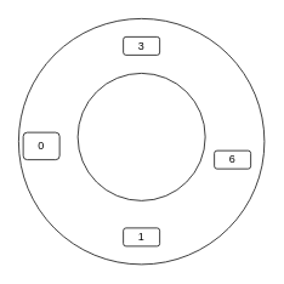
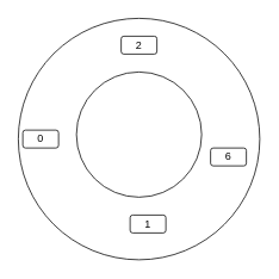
  <mxCell id="0" />
  <mxCell id="1" parent="0" />
  <mxCell id="2" value="" style="ellipse;whiteSpace=wrap;html=1;aspect=fixed;" vertex="1" parent="1"><mxGeometry x="20" y="20" width="270" height="270" as="geometry" /></mxCell>
  <mxCell id="3" value="" style="ellipse;whiteSpace=wrap;html=1;aspect=fixed;" vertex="1" parent="1"><mxGeometry x="85" y="80" width="140" height="140" as="geometry" /></mxCell>
  <mxCell id="4" value="6" style="rounded=1;whiteSpace=wrap;html=1;" vertex="1" parent="1"><mxGeometry x="235" y="165" width="40" height="20" as="geometry" /></mxCell>
- <mxCell id="5" value="0" style="rounded=1;whiteSpace=wrap;html=1;" vertex="1" parent="1"><mxGeometry x="25" y="145" width="40" height="30" as="geometry" /></mxCell>
- <mxCell id="6" value="1" style="rounded=1;whiteSpace=wrap;html=1;" vertex="1" parent="1"><mxGeometry x="135" y="250" width="40" height="20" as="geometry" /></mxCell>
- <mxCell id="7" value="3" style="rounded=1;whiteSpace=wrap;html=1;" vertex="1" parent="1"><mxGeometry x="135" y="40" width="40" height="20" as="geometry" /></mxCell>
+ <mxCell id="5" value="0" style="rounded=1;whiteSpace=wrap;html=1;" vertex="1" parent="1"><mxGeometry x="25" y="145" width="40" height="20" as="geometry" /></mxCell>
+ <mxCell id="6" value="1" style="rounded=1;whiteSpace=wrap;html=1;" vertex="1" parent="1"><mxGeometry x="145" y="240" width="40" height="20" as="geometry" /></mxCell>
+ <mxCell id="7" value="2" style="rounded=1;whiteSpace=wrap;html=1;" vertex="1" parent="1"><mxGeometry x="135" y="40" width="40" height="20" as="geometry" /></mxCell>
